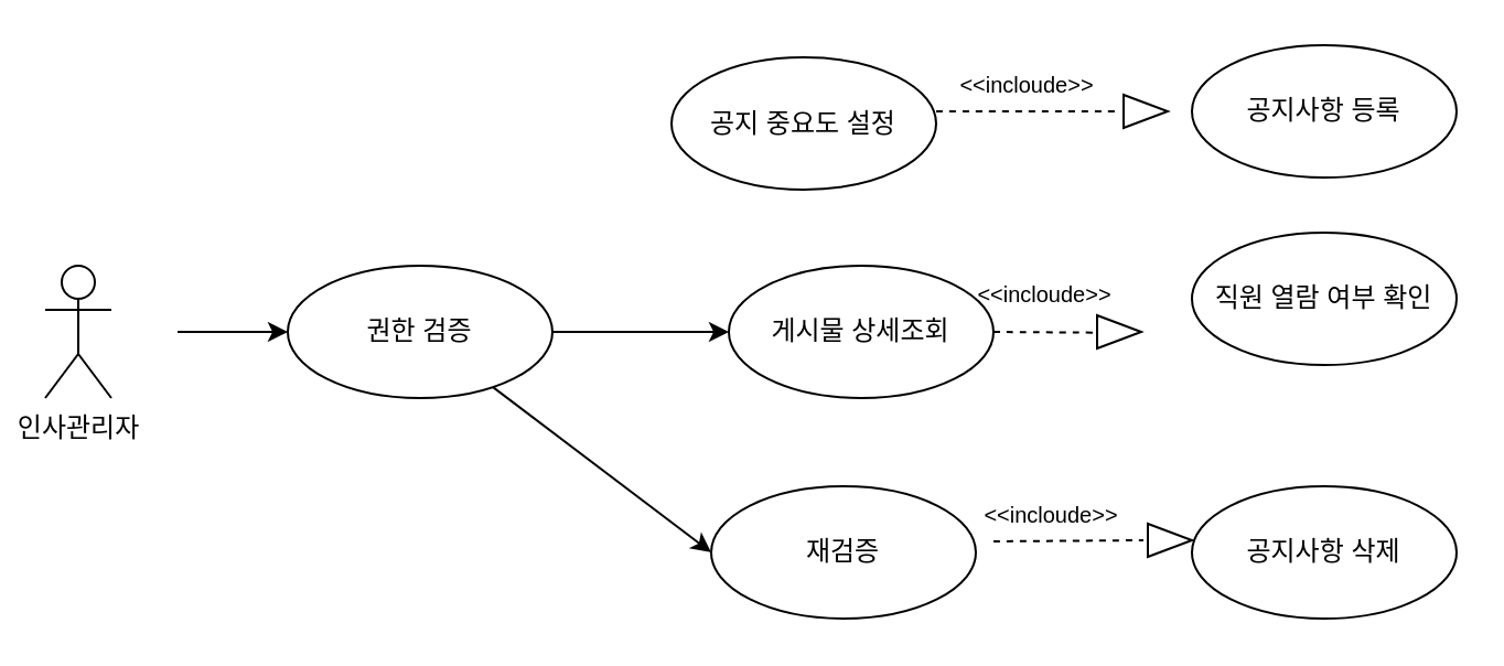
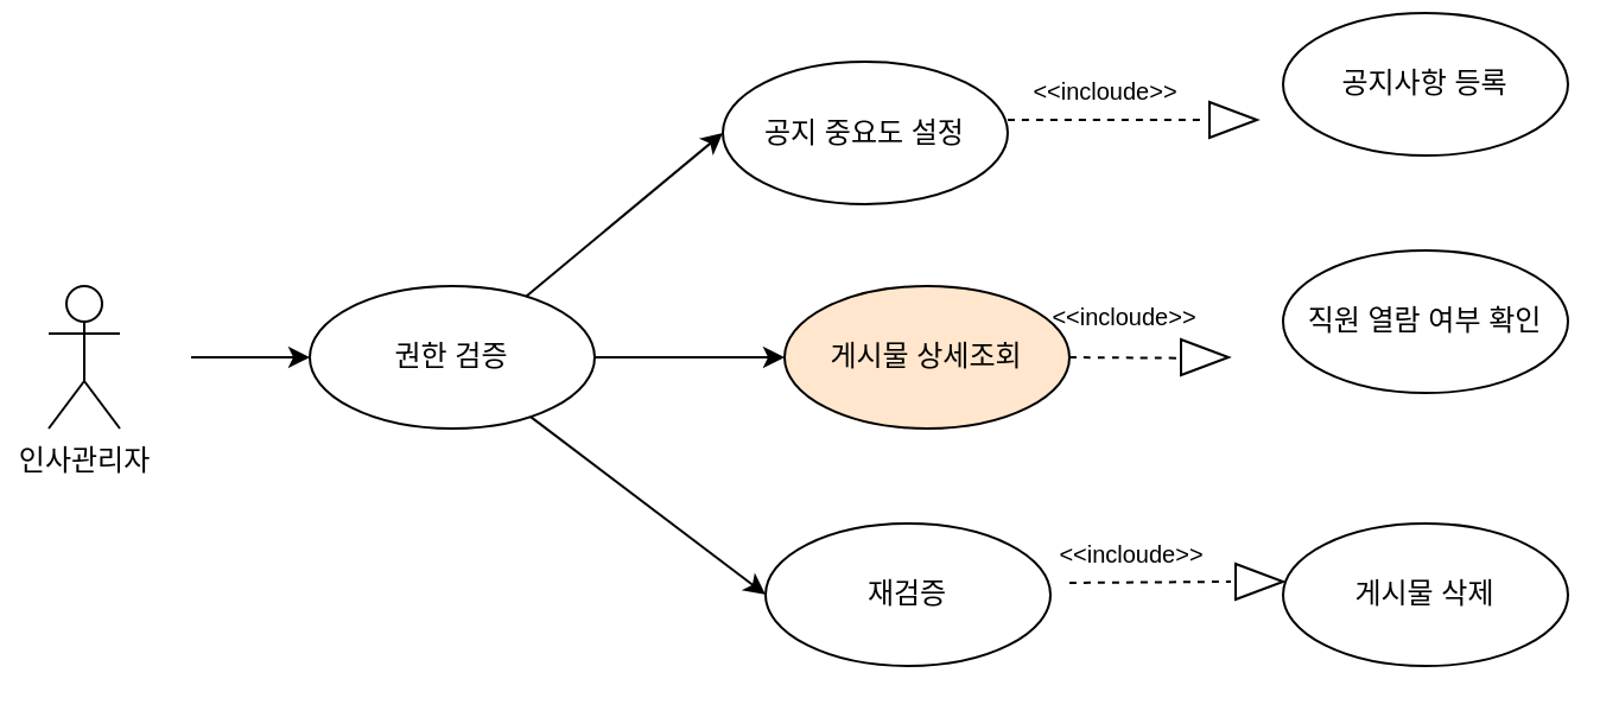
  <mxCell id="0" />
  <mxCell id="1" parent="0" />
  <mxCell id="2" value="권한 검증" style="ellipse;whiteSpace=wrap;html=1;" parent="1" vertex="1"><mxGeometry x="130" y="120" width="120" height="60" as="geometry" /></mxCell>
- <mxCell id="3" value="공지사항 등록" style="ellipse;whiteSpace=wrap;html=1;" parent="1" vertex="1"><mxGeometry x="540" y="20" width="120" height="60" as="geometry" /></mxCell>
+ <mxCell id="3" value="공지사항 등록" style="ellipse;whiteSpace=wrap;html=1;" parent="1" vertex="1"><mxGeometry x="540" y="5" width="120" height="60" as="geometry" /></mxCell>
  <mxCell id="4" value="재검증" style="ellipse;whiteSpace=wrap;html=1;" parent="1" vertex="1"><mxGeometry x="322" y="220" width="120" height="60" as="geometry" /></mxCell>
- <mxCell id="5" value="공지사항 삭제" style="ellipse;whiteSpace=wrap;html=1;" parent="1" vertex="1"><mxGeometry x="540" y="220" width="120" height="60" as="geometry" /></mxCell>
- <mxCell id="6" value="게시물 상세조회" style="ellipse;whiteSpace=wrap;html=1;" parent="1" vertex="1"><mxGeometry x="330" y="120" width="120" height="60" as="geometry" /></mxCell>
+ <mxCell id="5" value="게시물 삭제" style="ellipse;whiteSpace=wrap;html=1;" parent="1" vertex="1"><mxGeometry x="540" y="220" width="120" height="60" as="geometry" /></mxCell>
+ <mxCell id="6" value="게시물 상세조회" style="ellipse;whiteSpace=wrap;html=1;fillColor=#ffe6cc;" parent="1" vertex="1"><mxGeometry x="330" y="120" width="120" height="60" as="geometry" /></mxCell>
  <mxCell id="7" value="직원 열람 여부 확인" style="ellipse;whiteSpace=wrap;html=1;" parent="1" vertex="1"><mxGeometry x="540" y="105" width="120" height="60" as="geometry" /></mxCell>
  <mxCell id="8" parent="1" target="2" edge="1"><mxGeometry relative="1" as="geometry"><mxPoint x="80" y="150" as="sourcePoint" /></mxGeometry></mxCell>
  <mxCell id="9" style="entryX=0;entryY=0.5;entryDx=0;entryDy=0;" parent="1" source="2" target="4" edge="1"><mxGeometry relative="1" as="geometry" /></mxCell>
  <mxCell id="10" value="인사관리자" style="shape=umlActor;verticalLabelPosition=bottom;verticalAlign=top;html=1;outlineConnect=0;" parent="1" vertex="1"><mxGeometry x="20" y="120" width="30" height="60" as="geometry" /></mxCell>
+ <mxCell id="11" value="" style="entryX=0;entryY=0.5;entryDx=0;entryDy=0;" parent="1" source="2" target="12" edge="1"><mxGeometry relative="1" as="geometry"><mxPoint x="246" y="139" as="sourcePoint" /><mxPoint x="534" y="81" as="targetPoint" /></mxGeometry></mxCell>
  <mxCell id="12" value="공지 중요도 설정" style="ellipse;whiteSpace=wrap;html=1;" parent="1" vertex="1"><mxGeometry x="304" y="25.5" width="120" height="60" as="geometry" /></mxCell>
  <mxCell id="13" value="" style="endArrow=none;dashed=1;html=1;rounded=0;fontSize=12;startSize=8;endSize=8;curved=1;exitX=1;exitY=0.5;exitDx=0;exitDy=0;" parent="1" edge="1"><mxGeometry width="50" height="50" relative="1" as="geometry"><mxPoint x="424" y="50" as="sourcePoint" /><mxPoint x="507" y="50" as="targetPoint" /></mxGeometry></mxCell>
  <mxCell id="14" value="&lt;font style=&quot;font-size: 10px; font-weight: normal;&quot;&gt;&amp;lt;&amp;lt;incloude&amp;gt;&amp;gt;&lt;/font&gt;" style="text;strokeColor=none;fillColor=none;html=1;fontSize=24;fontStyle=1;verticalAlign=middle;align=center;" parent="1" vertex="1"><mxGeometry x="432" y="25.5" width="66" height="17" as="geometry" /></mxCell>
  <mxCell id="15" value="" style="triangle;whiteSpace=wrap;html=1;" parent="1" vertex="1"><mxGeometry x="509" y="42.5" width="20" height="15" as="geometry" /></mxCell>
  <mxCell id="16" value="" style="endArrow=none;dashed=1;html=1;rounded=0;fontSize=12;startSize=8;endSize=8;curved=1;" parent="1" edge="1"><mxGeometry width="50" height="50" relative="1" as="geometry"><mxPoint x="450" y="245" as="sourcePoint" /><mxPoint x="518" y="244.5" as="targetPoint" /></mxGeometry></mxCell>
  <mxCell id="17" value="&lt;font style=&quot;font-size: 10px; font-weight: normal;&quot;&gt;&amp;lt;&amp;lt;incloude&amp;gt;&amp;gt;&lt;/font&gt;" style="text;strokeColor=none;fillColor=none;html=1;fontSize=24;fontStyle=1;verticalAlign=middle;align=center;" parent="1" vertex="1"><mxGeometry x="443" y="220" width="66" height="17" as="geometry" /></mxCell>
  <mxCell id="18" value="" style="triangle;whiteSpace=wrap;html=1;" parent="1" vertex="1"><mxGeometry x="520" y="237" width="20" height="15" as="geometry" /></mxCell>
  <mxCell id="19" value="" style="endArrow=none;dashed=1;html=1;rounded=0;fontSize=12;startSize=8;endSize=8;curved=1;exitX=1;exitY=0.5;exitDx=0;exitDy=0;entryX=-0.078;entryY=0.522;entryDx=0;entryDy=0;entryPerimeter=0;" parent="1" source="6" target="21" edge="1"><mxGeometry width="50" height="50" relative="1" as="geometry"><mxPoint x="449" y="141.75" as="sourcePoint" /><mxPoint x="497" y="147.25" as="targetPoint" /></mxGeometry></mxCell>
  <mxCell id="20" value="&lt;font style=&quot;font-size: 10px; font-weight: normal;&quot;&gt;&amp;lt;&amp;lt;incloude&amp;gt;&amp;gt;&lt;/font&gt;" style="text;strokeColor=none;fillColor=none;html=1;fontSize=24;fontStyle=1;verticalAlign=middle;align=center;" parent="1" vertex="1"><mxGeometry x="440" y="120" width="66" height="17" as="geometry" /></mxCell>
  <mxCell id="21" value="" style="triangle;whiteSpace=wrap;html=1;" parent="1" vertex="1"><mxGeometry x="497" y="142.5" width="20" height="15" as="geometry" /></mxCell>
  <mxCell id="22" value="" style="exitX=1;exitY=0.5;exitDx=0;exitDy=0;entryX=0;entryY=0.5;entryDx=0;entryDy=0;" parent="1" source="2" target="6" edge="1"><mxGeometry relative="1" as="geometry"><mxPoint x="257" y="151" as="sourcePoint" /><mxPoint x="327" y="139" as="targetPoint" /></mxGeometry></mxCell>
